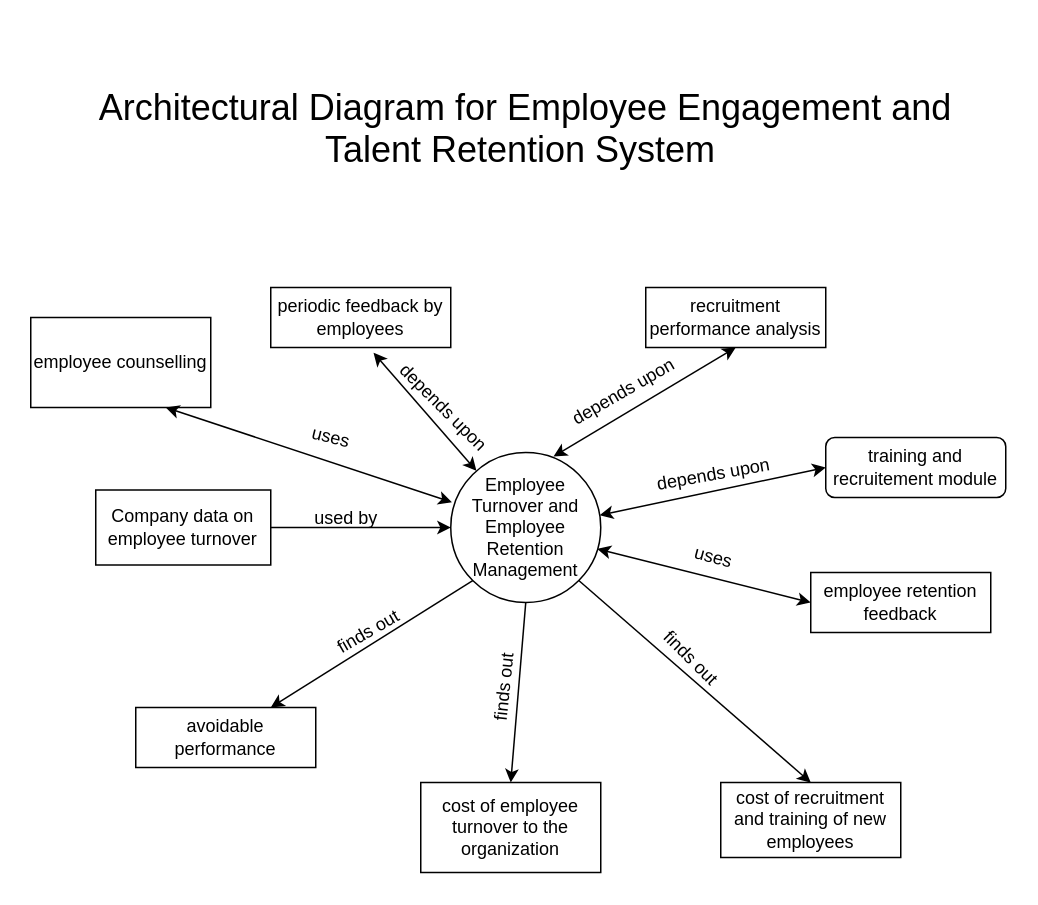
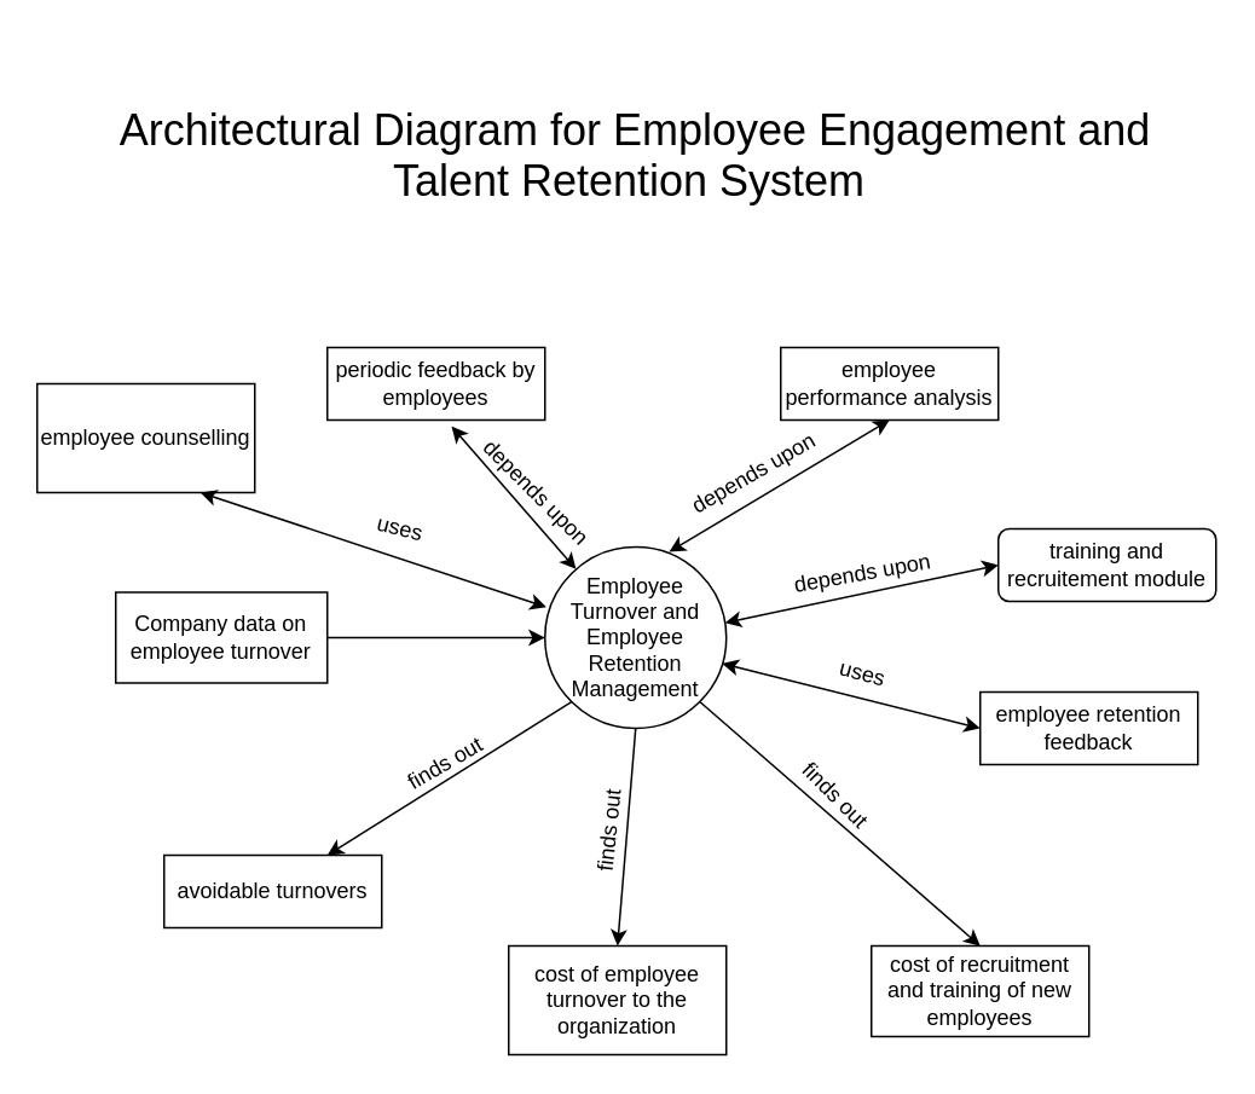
  <mxCell id="0" />
  <mxCell id="1" parent="0" />
  <mxCell id="2" style="edgeStyle=orthogonalEdgeStyle;rounded=0;orthogonalLoop=1;jettySize=auto;html=1;" parent="1" source="3" target="10" edge="1"><mxGeometry relative="1" as="geometry"><Array as="points"><mxPoint x="180" y="351" /></Array></mxGeometry></mxCell>
  <mxCell id="3" value="Company data on employee turnover" style="rounded=0;whiteSpace=wrap;html=1;" parent="1" vertex="1"><mxGeometry x="63.33" y="326" width="116.67" height="50" as="geometry" /></mxCell>
  <mxCell id="4" value="periodic feedback by employees" style="rounded=0;whiteSpace=wrap;html=1;" parent="1" vertex="1"><mxGeometry x="180" y="191" width="120" height="40" as="geometry" /></mxCell>
- <mxCell id="5" value="recruitment performance analysis" style="rounded=0;whiteSpace=wrap;html=1;" parent="1" vertex="1"><mxGeometry x="430" y="191" width="120" height="40" as="geometry" /></mxCell>
+ <mxCell id="5" value="employee performance analysis" style="rounded=0;whiteSpace=wrap;html=1;" parent="1" vertex="1"><mxGeometry x="430" y="191" width="120" height="40" as="geometry" /></mxCell>
  <mxCell id="6" value="training and recruitement module" style="whiteSpace=wrap;html=1;rounded=1;" parent="1" vertex="1"><mxGeometry x="550" y="291" width="120" height="40" as="geometry" /></mxCell>
  <mxCell id="7" value="employee retention feedback" style="rounded=0;whiteSpace=wrap;html=1;" parent="1" vertex="1"><mxGeometry x="540" y="381" width="120" height="40" as="geometry" /></mxCell>
- <mxCell id="8" value="avoidable performance" style="rounded=0;whiteSpace=wrap;html=1;" parent="1" vertex="1"><mxGeometry x="90" y="471" width="120" height="40" as="geometry" /></mxCell>
+ <mxCell id="8" value="avoidable turnovers" style="rounded=0;whiteSpace=wrap;html=1;" parent="1" vertex="1"><mxGeometry x="90" y="471" width="120" height="40" as="geometry" /></mxCell>
  <mxCell id="9" value="cost of recruitment and training of new employees" style="rounded=0;whiteSpace=wrap;html=1;" parent="1" vertex="1"><mxGeometry x="480" y="521" width="120" height="50" as="geometry" /></mxCell>
  <mxCell id="10" value="Employee Turnover and Employee Retention Management" style="ellipse;whiteSpace=wrap;html=1;aspect=fixed;" parent="1" vertex="1"><mxGeometry x="300" y="301" width="100" height="100" as="geometry" /></mxCell>
  <mxCell id="11" value="" style="endArrow=classic;startArrow=classic;html=1;rounded=0;exitX=0.571;exitY=1.088;exitDx=0;exitDy=0;exitPerimeter=0;" parent="1" source="4" target="10" edge="1"><mxGeometry width="50" height="50" relative="1" as="geometry"><mxPoint x="300" y="331" as="sourcePoint" /><mxPoint x="350" y="281" as="targetPoint" /></mxGeometry></mxCell>
  <mxCell id="12" value="" style="endArrow=classic;startArrow=classic;html=1;rounded=0;exitX=0.685;exitY=0.027;exitDx=0;exitDy=0;exitPerimeter=0;entryX=0.5;entryY=1;entryDx=0;entryDy=0;" parent="1" source="10" target="5" edge="1"><mxGeometry width="50" height="50" relative="1" as="geometry"><mxPoint x="258.52" y="284.52" as="sourcePoint" /><mxPoint x="313.5" y="337" as="targetPoint" /></mxGeometry></mxCell>
  <mxCell id="13" value="" style="endArrow=classic;startArrow=classic;html=1;rounded=0;exitX=0;exitY=0.5;exitDx=0;exitDy=0;entryX=0.993;entryY=0.418;entryDx=0;entryDy=0;entryPerimeter=0;" parent="1" source="6" target="10" edge="1"><mxGeometry width="50" height="50" relative="1" as="geometry"><mxPoint x="288.52" y="314.52" as="sourcePoint" /><mxPoint x="343.5" y="367" as="targetPoint" /></mxGeometry></mxCell>
  <mxCell id="14" value="" style="endArrow=classic;startArrow=classic;html=1;rounded=0;exitX=0.977;exitY=0.643;exitDx=0;exitDy=0;exitPerimeter=0;entryX=0;entryY=0.5;entryDx=0;entryDy=0;" parent="1" source="10" target="7" edge="1"><mxGeometry width="50" height="50" relative="1" as="geometry"><mxPoint x="298.52" y="324.52" as="sourcePoint" /><mxPoint x="353.5" y="377" as="targetPoint" /></mxGeometry></mxCell>
  <mxCell id="15" value="&lt;font style=&quot;font-size: 24px&quot;&gt;Architectural Diagram for&amp;nbsp;&lt;/font&gt;&lt;span&gt;&lt;span style=&quot;font-size: 24px&quot;&gt;Employee Engagement and Talent Retention System&amp;nbsp;&lt;br&gt;&lt;/span&gt;&lt;br&gt;&lt;/span&gt;" style="text;html=1;strokeColor=none;fillColor=none;align=center;verticalAlign=middle;whiteSpace=wrap;rounded=0;" parent="1" vertex="1"><mxGeometry x="45" y="20" width="610" height="145" as="geometry" /></mxCell>
- <mxCell id="16" value="&lt;font style=&quot;font-size: 12px&quot;&gt;used by&lt;/font&gt;" style="text;html=1;align=center;verticalAlign=middle;resizable=0;points=[];autosize=1;strokeColor=none;fillColor=none;fontSize=24;" parent="1" vertex="1"><mxGeometry x="200" y="321" width="60" height="40" as="geometry" /></mxCell>
  <mxCell id="17" value="depends upon" style="text;html=1;align=center;verticalAlign=middle;resizable=0;points=[];autosize=1;strokeColor=none;fillColor=none;fontSize=12;rotation=-10;" parent="1" vertex="1"><mxGeometry x="430" y="306" width="90" height="20" as="geometry" /></mxCell>
  <mxCell id="18" value="uses" style="text;html=1;align=center;verticalAlign=middle;resizable=0;points=[];autosize=1;strokeColor=none;fillColor=none;fontSize=12;rotation=15;" parent="1" vertex="1"><mxGeometry x="455" y="361" width="40" height="20" as="geometry" /></mxCell>
  <mxCell id="19" value="finds out" style="text;html=1;align=center;verticalAlign=middle;resizable=0;points=[];autosize=1;strokeColor=none;fillColor=none;fontSize=12;rotation=-30;" parent="1" vertex="1"><mxGeometry x="215" y="411" width="60" height="20" as="geometry" /></mxCell>
  <mxCell id="20" value="depends upon" style="text;html=1;align=center;verticalAlign=middle;resizable=0;points=[];autosize=1;strokeColor=none;fillColor=none;fontSize=12;rotation=45;" parent="1" vertex="1"><mxGeometry x="250" y="261" width="90" height="20" as="geometry" /></mxCell>
  <mxCell id="21" value="depends upon" style="text;html=1;align=center;verticalAlign=middle;resizable=0;points=[];autosize=1;strokeColor=none;fillColor=none;fontSize=12;rotation=-30;" parent="1" vertex="1"><mxGeometry x="370" y="251" width="90" height="20" as="geometry" /></mxCell>
  <mxCell id="22" value="employee counselling" style="rounded=0;whiteSpace=wrap;html=1;fontSize=12;" parent="1" vertex="1"><mxGeometry x="20" y="211" width="120" height="60" as="geometry" /></mxCell>
  <mxCell id="23" value="uses" style="text;html=1;align=center;verticalAlign=middle;resizable=0;points=[];autosize=1;strokeColor=none;fillColor=none;fontSize=12;rotation=14;" parent="1" vertex="1"><mxGeometry x="200" y="281" width="40" height="20" as="geometry" /></mxCell>
  <mxCell id="24" value="cost of employee turnover to the organization" style="rounded=0;whiteSpace=wrap;html=1;fontSize=12;" parent="1" vertex="1"><mxGeometry x="280" y="521" width="120" height="60" as="geometry" /></mxCell>
  <mxCell id="25" value="finds out" style="text;html=1;align=center;verticalAlign=middle;resizable=0;points=[];autosize=1;strokeColor=none;fillColor=none;fontSize=12;rotation=-84;" parent="1" vertex="1"><mxGeometry x="306" y="448" width="60" height="20" as="geometry" /></mxCell>
  <mxCell id="26" value="" style="endArrow=classic;html=1;rounded=0;fontSize=12;exitX=0.5;exitY=1;exitDx=0;exitDy=0;entryX=0.5;entryY=0;entryDx=0;entryDy=0;" parent="1" source="10" target="24" edge="1"><mxGeometry width="50" height="50" relative="1" as="geometry"><mxPoint x="340" y="541" as="sourcePoint" /><mxPoint x="410" y="491" as="targetPoint" /></mxGeometry></mxCell>
  <mxCell id="27" value="" style="endArrow=classic;html=1;rounded=0;exitX=0;exitY=1;exitDx=0;exitDy=0;entryX=0.75;entryY=0;entryDx=0;entryDy=0;" edge="1" parent="1" source="10" target="8"><mxGeometry width="50" height="50" relative="1" as="geometry"><mxPoint x="220" y="361" as="sourcePoint" /><mxPoint x="240" y="531" as="targetPoint" /></mxGeometry></mxCell>
  <mxCell id="28" value="finds out" style="text;html=1;align=center;verticalAlign=middle;resizable=0;points=[];autosize=1;strokeColor=none;fillColor=none;fontSize=12;rotation=45;" vertex="1" parent="1"><mxGeometry x="430" y="428" width="60" height="20" as="geometry" /></mxCell>
  <mxCell id="29" value="" style="endArrow=classic;html=1;rounded=0;fontSize=12;exitX=1;exitY=1;exitDx=0;exitDy=0;entryX=0.5;entryY=0;entryDx=0;entryDy=0;" edge="1" parent="1" source="10" target="9"><mxGeometry width="50" height="50" relative="1" as="geometry"><mxPoint x="360" y="411" as="sourcePoint" /><mxPoint x="350" y="531" as="targetPoint" /></mxGeometry></mxCell>
  <mxCell id="30" value="" style="endArrow=classic;startArrow=classic;html=1;rounded=0;exitX=0.75;exitY=1;exitDx=0;exitDy=0;entryX=0.008;entryY=0.332;entryDx=0;entryDy=0;entryPerimeter=0;" edge="1" parent="1" source="22" target="10"><mxGeometry width="50" height="50" relative="1" as="geometry"><mxPoint x="146.35" y="271" as="sourcePoint" /><mxPoint x="214.997" y="349.771" as="targetPoint" /></mxGeometry></mxCell>
